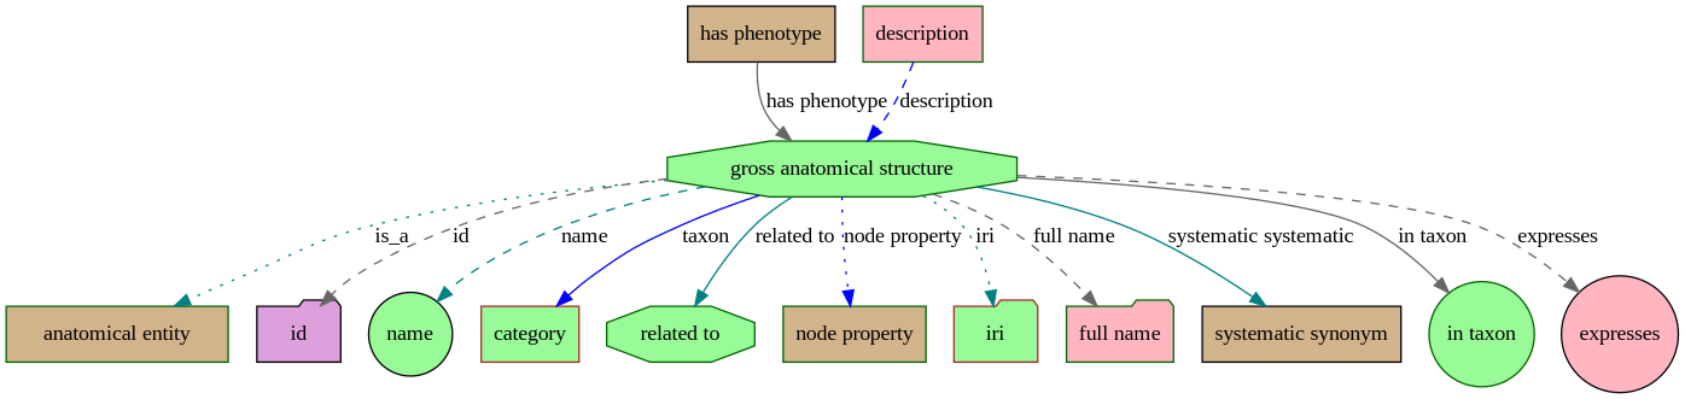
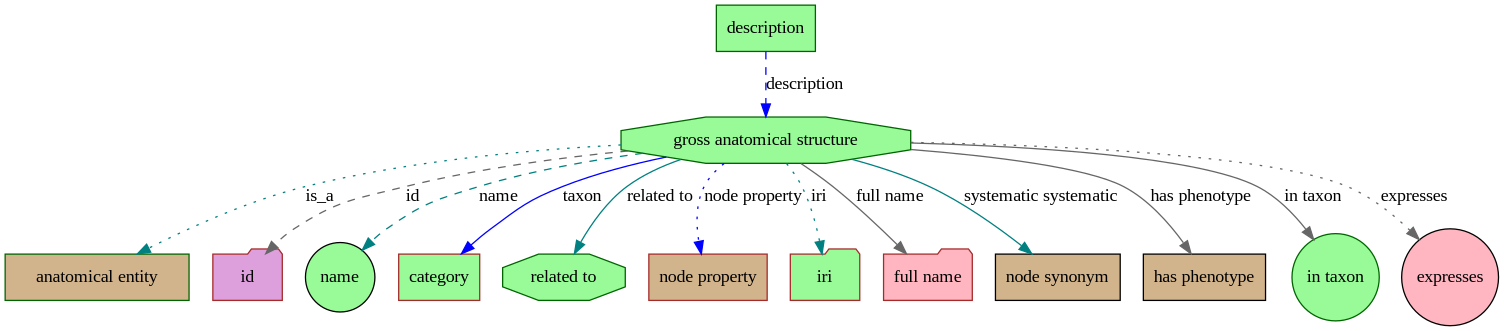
  digraph {
    fontname="Liberation Serif"
    node [color=darkgreen fillcolor=palegreen fontname="Liberation Serif" shape=box style=filled]
    edge [color=teal fontname="Liberation Serif" style=dashed]
    n1 [height=0.5 label="gross anatomical structure" shape=octagon width=2.8592]
    "anatomical entity" [fillcolor=tan height=0.5 width=1.9792]
-   id [color=black fillcolor=plum height=0.5 shape=folder width=0.75]
+   id [color=brown fillcolor=plum height=0.5 shape=folder width=0.75]
    name [color=black height=0.5 shape=circle width=0.75]
    category [color=brown height=0.5 width=0.75]
    "related to" [height=0.5 shape=octagon width=0.75]
-   "node property" [fillcolor=tan height=0.5 width=0.75]
+   "node property" [color=brown fillcolor=tan height=0.5 width=0.75]
    iri [color=brown height=0.5 shape=folder width=0.75]
-   "full name" [fillcolor=lightpink height=0.5 shape=folder width=0.75]
-   "systematic synonym" [color=black fillcolor=tan height=0.5 width=0.75]
+   "full name" [color=brown fillcolor=lightpink height=0.5 shape=folder width=0.75]
+   "systematic synonym" [color=black fillcolor=tan height=0.5 width=0.75 label="node synonym"]
    "has phenotype" [color=black fillcolor=tan height=0.5 width=0.75]
    "in taxon" [height=0.5 shape=circle width=0.75]
    expresses [color=black fillcolor=lightpink height=0.5 shape=circle width=0.75]
-   description [fillcolor=lightpink height=0.5 width=0.75]
+   description [height=0.5 width=0.75]
    n1 -> "anatomical entity" [label=is_a style=dotted]
    n1 -> id [color=gray40 label=id]
    n1 -> name [label=name]
    n1 -> category [color=blue label=taxon style=solid]
    n1 -> "related to" [label="related to" style=solid]
    n1 -> "node property" [color=blue label="node property" style=dotted]
    n1 -> iri [label=iri style=dotted]
-   n1 -> "full name" [color=gray40 label="full name"]
+   n1 -> "full name" [color=gray40 label="full name" style=solid]
    n1 -> "systematic synonym" [label="systematic systematic" style=solid]
-   "has phenotype" -> n1 [color=gray40 label="has phenotype" style=solid]
+   n1 -> "has phenotype" [color=gray40 label="has phenotype" style=solid]
    n1 -> "in taxon" [color=gray40 label="in taxon" style=solid]
-   n1 -> expresses [color=gray40 label=expresses]
+   n1 -> expresses [color=gray40 label=expresses style=dotted]
    description -> n1 [color=blue label=description]
  }
